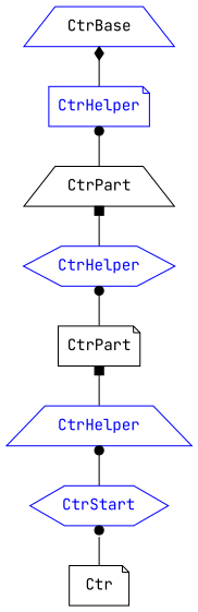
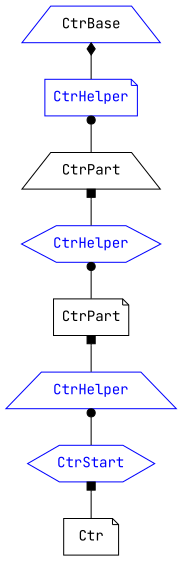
  digraph {
    fontname="JetBrains Mono"
    rankdir=BT
    node [color=blue fontname="JetBrains Mono" shape=trapezium]
    edge [arrowhead=dot fontname="JetBrains Mono"]
    CtrStart [fontcolor=blue shape=hexagon]
    n2 [fontcolor=blue label=CtrHelper]
    n3 [label=CtrPart shape=note color=""]
    n4 [fontcolor=blue label=CtrHelper shape=hexagon]
    n5 [label=CtrPart color=""]
    n6 [fontcolor=blue label=CtrHelper shape=note]
    CtrBase
    Ctr [shape=note color=""]
    CtrStart -> n2
    n2 -> n3 [arrowhead=box]
    n3 -> n4
    n4 -> n5 [arrowhead=box]
    n5 -> n6
    n6 -> CtrBase [arrowhead=diamond]
-   Ctr -> CtrStart
+   Ctr -> CtrStart [arrowhead=box]
  }
